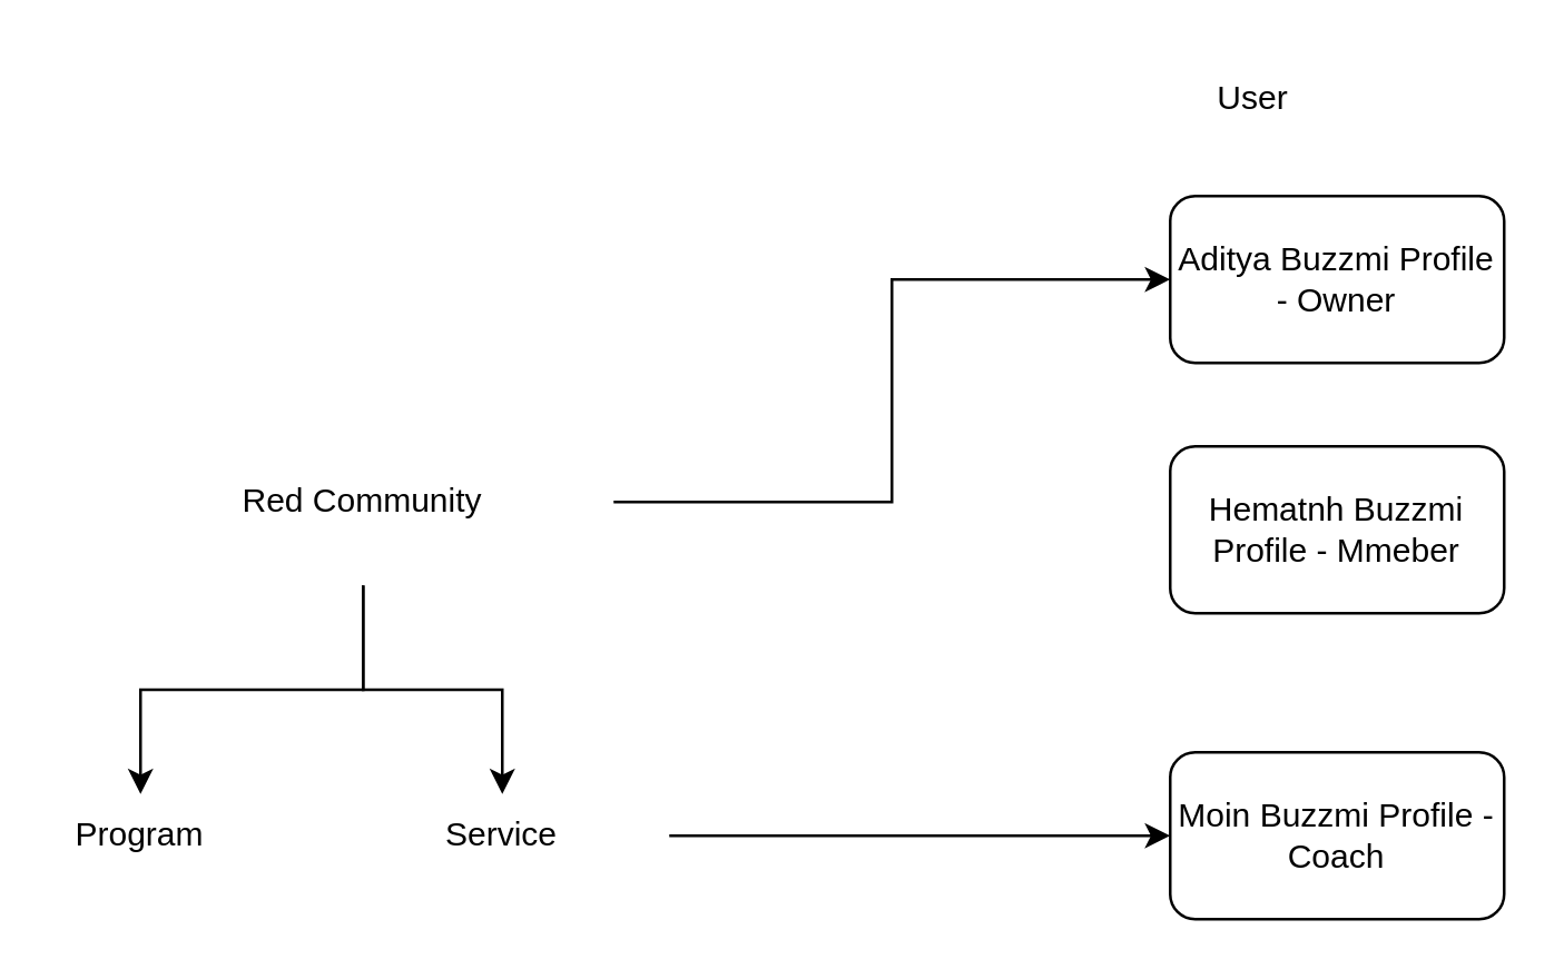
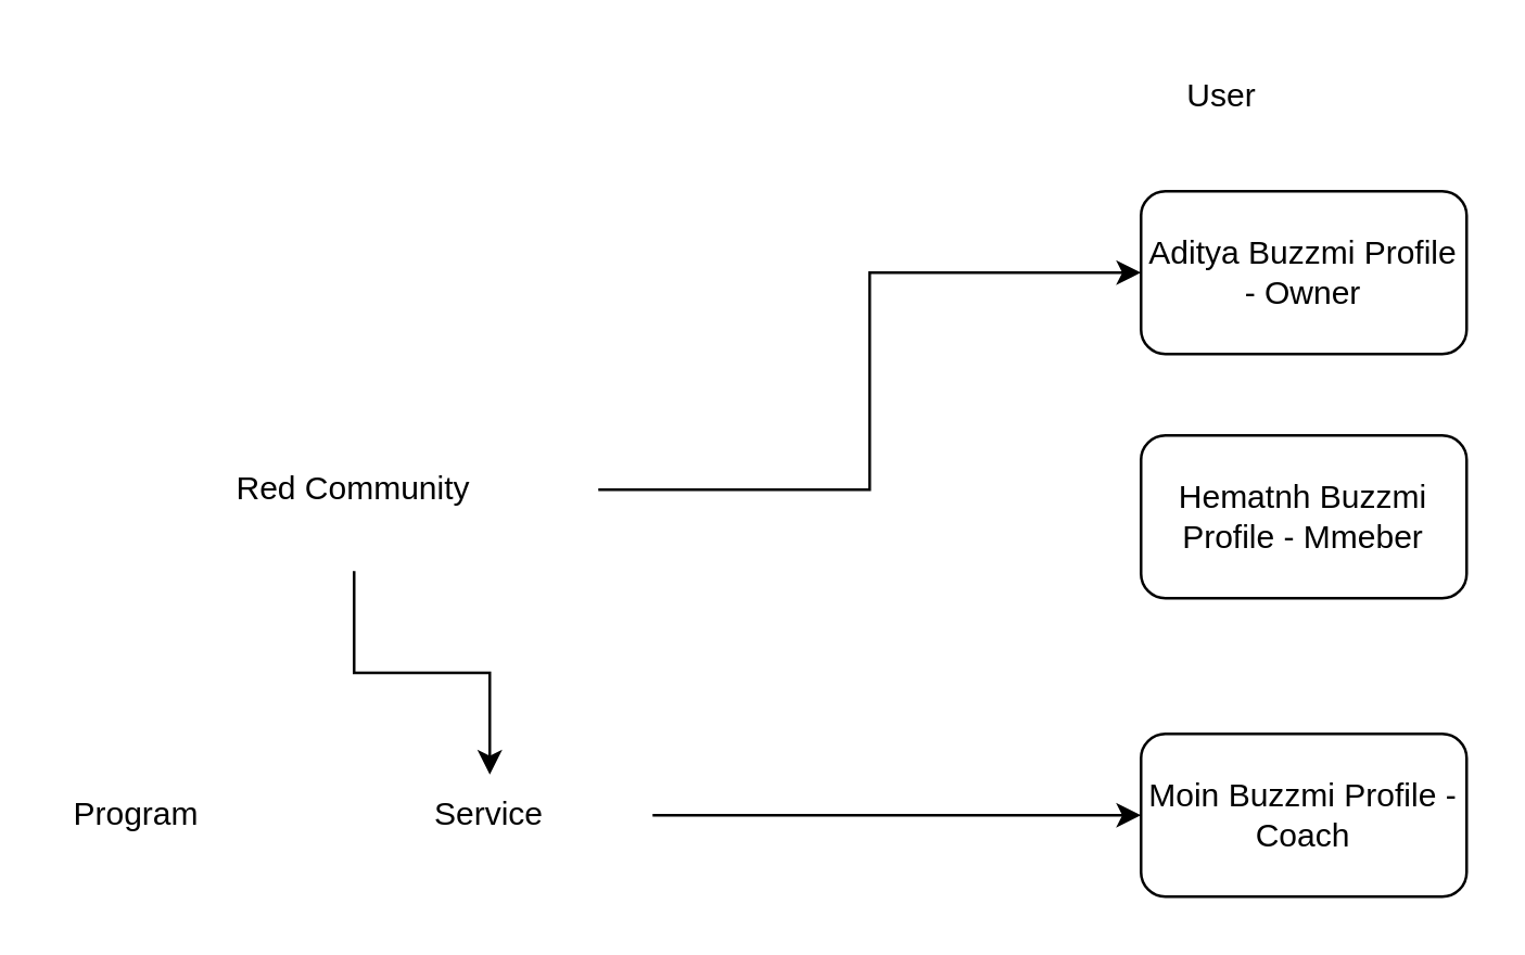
  <mxCell id="0" />
  <mxCell id="1" parent="0" />
- <mxCell id="2" value="" style="edgeStyle=orthogonalEdgeStyle;rounded=0;orthogonalLoop=1;jettySize=auto;html=1;" edge="1" parent="1" source="5" target="12"><mxGeometry relative="1" as="geometry" /></mxCell>
  <mxCell id="3" style="edgeStyle=orthogonalEdgeStyle;rounded=0;orthogonalLoop=1;jettySize=auto;html=1;" edge="1" parent="1" source="5" target="10"><mxGeometry relative="1" as="geometry" /></mxCell>
  <mxCell id="4" style="edgeStyle=orthogonalEdgeStyle;rounded=0;orthogonalLoop=1;jettySize=auto;html=1;entryX=0;entryY=0.5;entryDx=0;entryDy=0;" edge="1" parent="1" source="5" target="6"><mxGeometry relative="1" as="geometry" /></mxCell>
  <mxCell id="5" value="&lt;div&gt;Red Community&lt;/div&gt;" style="text;html=1;align=center;verticalAlign=middle;whiteSpace=wrap;rounded=0;" vertex="1" parent="1"><mxGeometry x="40" y="150" width="180" height="60" as="geometry" /></mxCell>
  <mxCell id="6" value="Aditya Buzzmi Profile - Owner" style="rounded=1;whiteSpace=wrap;html=1;" vertex="1" parent="1"><mxGeometry x="420" y="70" width="120" height="60" as="geometry" /></mxCell>
  <mxCell id="7" value="Hematnh Buzzmi Profile - Mmeber" style="rounded=1;whiteSpace=wrap;html=1;" vertex="1" parent="1"><mxGeometry x="420" y="160" width="120" height="60" as="geometry" /></mxCell>
  <mxCell id="8" value="Moin Buzzmi Profile - Coach" style="rounded=1;whiteSpace=wrap;html=1;" vertex="1" parent="1"><mxGeometry x="420" y="270" width="120" height="60" as="geometry" /></mxCell>
  <mxCell id="9" style="edgeStyle=orthogonalEdgeStyle;rounded=0;orthogonalLoop=1;jettySize=auto;html=1;entryX=0;entryY=0.5;entryDx=0;entryDy=0;" edge="1" parent="1" source="10" target="8"><mxGeometry relative="1" as="geometry" /></mxCell>
  <mxCell id="10" value="Service" style="text;html=1;align=center;verticalAlign=middle;whiteSpace=wrap;rounded=0;" vertex="1" parent="1"><mxGeometry x="120" y="285" width="120" height="30" as="geometry" /></mxCell>
  <mxCell id="11" value="User" style="text;html=1;align=center;verticalAlign=middle;whiteSpace=wrap;rounded=0;" vertex="1" parent="1"><mxGeometry x="420" y="20" width="60" height="30" as="geometry" /></mxCell>
  <mxCell id="12" value="Program" style="text;html=1;align=center;verticalAlign=middle;whiteSpace=wrap;rounded=0;" vertex="1" parent="1"><mxGeometry x="20" y="285" width="60" height="30" as="geometry" /></mxCell>
